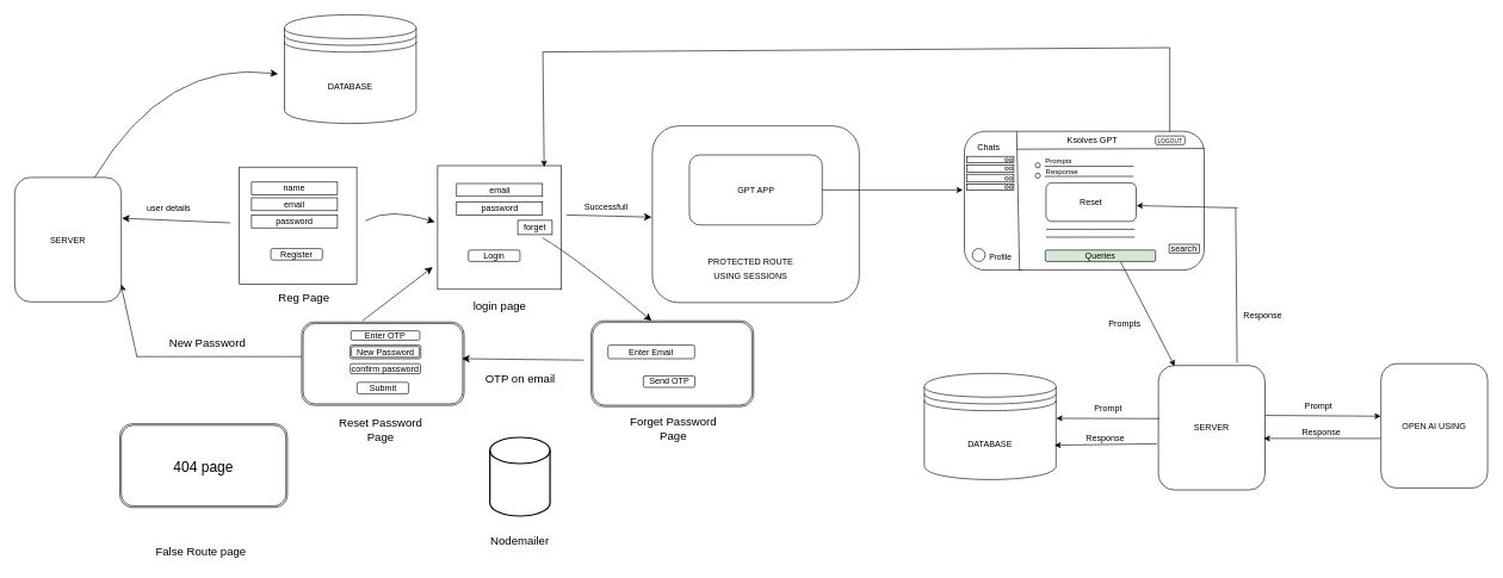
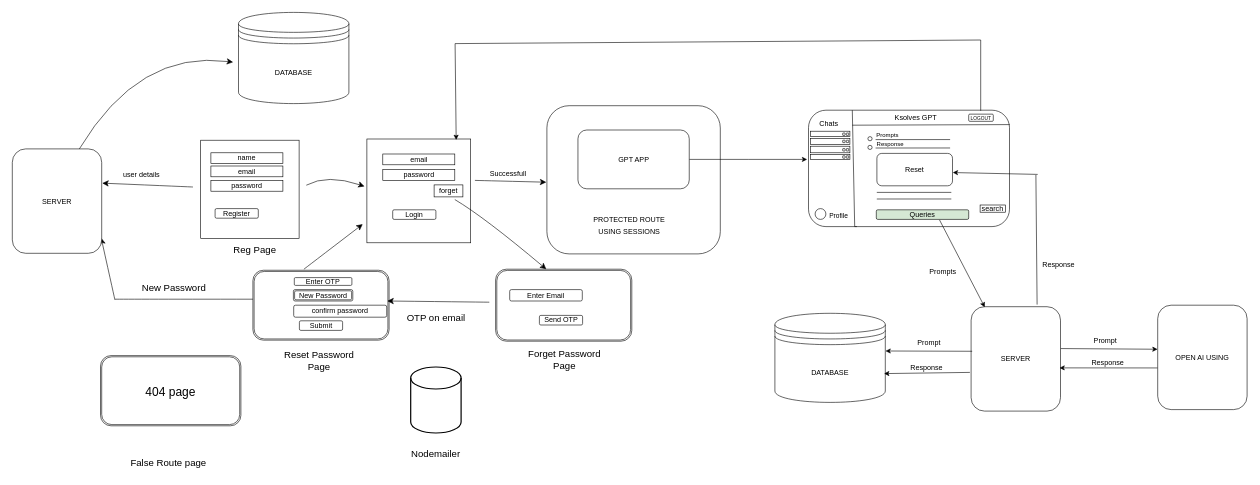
  <mxCell id="0" />
  <mxCell id="1" parent="0" />
  <mxCell id="2" value="" style="whiteSpace=wrap;html=1;aspect=fixed;" parent="1" vertex="1"><mxGeometry x="334" y="233" width="164" height="164" as="geometry" /></mxCell>
  <mxCell id="3" value="name" style="rounded=0;whiteSpace=wrap;html=1;" parent="1" vertex="1"><mxGeometry x="351" y="254" width="120" height="18" as="geometry" /></mxCell>
  <mxCell id="4" value="email" style="rounded=0;whiteSpace=wrap;html=1;" parent="1" vertex="1"><mxGeometry x="351" y="276" width="120" height="18" as="geometry" /></mxCell>
  <mxCell id="5" value="password" style="rounded=0;whiteSpace=wrap;html=1;" parent="1" vertex="1"><mxGeometry x="351" y="300" width="120" height="18" as="geometry" /></mxCell>
  <mxCell id="6" value="Reg Page" style="text;strokeColor=none;align=center;fillColor=none;html=1;verticalAlign=middle;whiteSpace=wrap;rounded=0;fontSize=16;" parent="1" vertex="1"><mxGeometry x="372" y="401" width="105" height="30" as="geometry" /></mxCell>
  <mxCell id="7" value="" style="endArrow=classic;html=1;rounded=0;fontSize=12;startSize=8;endSize=8;curved=1;" parent="1" edge="1"><mxGeometry width="50" height="50" relative="1" as="geometry"><mxPoint x="510" y="308" as="sourcePoint" /><mxPoint x="607" y="310" as="targetPoint" /><Array as="points"><mxPoint x="545" y="289" /></Array></mxGeometry></mxCell>
  <mxCell id="8" value="" style="whiteSpace=wrap;html=1;aspect=fixed;" parent="1" vertex="1"><mxGeometry x="611" y="231" width="173" height="173" as="geometry" /></mxCell>
  <mxCell id="9" value="email" style="rounded=0;whiteSpace=wrap;html=1;" parent="1" vertex="1"><mxGeometry x="637.5" y="256" width="120" height="18" as="geometry" /></mxCell>
  <mxCell id="10" value="password" style="rounded=0;whiteSpace=wrap;html=1;" parent="1" vertex="1"><mxGeometry x="637.5" y="282" width="120" height="18" as="geometry" /></mxCell>
- <mxCell id="11" value="login page" style="text;strokeColor=none;fillColor=none;html=1;align=center;verticalAlign=middle;whiteSpace=wrap;rounded=0;fontSize=16;" parent="1" vertex="1"><mxGeometry x="643.5" y="412" width="108" height="30" as="geometry" /></mxCell>
  <mxCell id="12" value="forget" style="rounded=0;whiteSpace=wrap;html=1;" parent="1" vertex="1"><mxGeometry x="723" y="307.5" width="48" height="20" as="geometry" /></mxCell>
  <mxCell id="13" value="" style="endArrow=classic;html=1;rounded=0;fontSize=12;startSize=8;endSize=8;curved=1;" parent="1" edge="1"><mxGeometry width="50" height="50" relative="1" as="geometry"><mxPoint x="791" y="300" as="sourcePoint" /><mxPoint x="910" y="303" as="targetPoint" /></mxGeometry></mxCell>
  <mxCell id="14" value="" style="shape=ext;double=1;rounded=1;whiteSpace=wrap;html=1;" parent="1" vertex="1"><mxGeometry x="825.5" y="448" width="227" height="120" as="geometry" /></mxCell>
  <mxCell id="15" value="Enter Email" style="rounded=1;whiteSpace=wrap;html=1;" parent="1" vertex="1"><mxGeometry x="849" y="482" width="121" height="19" as="geometry" /></mxCell>
- <mxCell id="16" value="Register" style="rounded=1;whiteSpace=wrap;html=1;" parent="1" vertex="1"><mxGeometry x="378" y="347" width="72" height="16" as="geometry" /></mxCell>
+ <mxCell id="16" value="Register" style="rounded=1;whiteSpace=wrap;html=1;" parent="1" vertex="1"><mxGeometry x="358" y="347" width="72" height="16" as="geometry" /></mxCell>
  <mxCell id="17" value="Login" style="rounded=1;whiteSpace=wrap;html=1;" parent="1" vertex="1"><mxGeometry x="654" y="349" width="72" height="16" as="geometry" /></mxCell>
  <mxCell id="18" value="Send OTP" style="rounded=1;whiteSpace=wrap;html=1;" parent="1" vertex="1"><mxGeometry x="898.5" y="525" width="72" height="16" as="geometry" /></mxCell>
  <mxCell id="19" value="Forget Password Page" style="text;strokeColor=none;fillColor=none;html=1;align=center;verticalAlign=middle;whiteSpace=wrap;rounded=0;fontSize=16;" parent="1" vertex="1"><mxGeometry x="874" y="578" width="133" height="39" as="geometry" /></mxCell>
  <mxCell id="20" value="" style="shape=ext;double=1;rounded=1;whiteSpace=wrap;html=1;" parent="1" vertex="1"><mxGeometry x="421" y="449.75" width="227" height="116.5" as="geometry" /></mxCell>
  <mxCell id="21" value="" style="endArrow=classic;html=1;rounded=0;fontSize=12;startSize=8;endSize=8;curved=1;entryX=0.372;entryY=0;entryDx=0;entryDy=0;entryPerimeter=0;" parent="1" target="14" edge="1"><mxGeometry width="50" height="50" relative="1" as="geometry"><mxPoint x="757.5" y="331.889" as="sourcePoint" /><mxPoint x="857.5" y="397" as="targetPoint" /><Array as="points"><mxPoint x="806.5" y="361" /></Array></mxGeometry></mxCell>
  <mxCell id="22" value="" style="endArrow=classic;html=1;rounded=0;fontSize=12;startSize=8;endSize=8;curved=1;" parent="1" edge="1"><mxGeometry width="50" height="50" relative="1" as="geometry"><mxPoint x="815" y="503" as="sourcePoint" /><mxPoint x="645" y="501" as="targetPoint" /></mxGeometry></mxCell>
  <mxCell id="23" value="OTP on email" style="text;html=1;align=center;verticalAlign=middle;resizable=0;points=[];autosize=1;strokeColor=none;fillColor=none;fontSize=16;" parent="1" vertex="1"><mxGeometry x="668" y="512" width="116" height="31" as="geometry" /></mxCell>
  <mxCell id="24" value="New Password" style="shape=ext;double=1;rounded=1;whiteSpace=wrap;html=1;" parent="1" vertex="1"><mxGeometry x="488.5" y="482" width="99" height="19" as="geometry" /></mxCell>
  <mxCell id="25" value="Submit" style="rounded=1;whiteSpace=wrap;html=1;" parent="1" vertex="1"><mxGeometry x="498.5" y="534" width="72" height="16" as="geometry" /></mxCell>
  <mxCell id="26" value="" style="endArrow=classic;html=1;rounded=0;fontSize=12;startSize=8;endSize=8;curved=1;" parent="1" edge="1"><mxGeometry width="50" height="50" relative="1" as="geometry"><mxPoint x="506" y="448" as="sourcePoint" /><mxPoint x="604" y="373" as="targetPoint" /></mxGeometry></mxCell>
  <mxCell id="27" value="Reset Password&lt;div&gt;Page&lt;/div&gt;" style="text;html=1;align=center;verticalAlign=middle;resizable=0;points=[];autosize=1;strokeColor=none;fillColor=none;fontSize=16;" parent="1" vertex="1"><mxGeometry x="463" y="575" width="135" height="50" as="geometry" /></mxCell>
  <mxCell id="28" value="DATABASE" style="shape=datastore;whiteSpace=wrap;html=1;" parent="1" vertex="1"><mxGeometry x="397" y="20" width="184" height="152" as="geometry" /></mxCell>
  <mxCell id="29" value="" style="endArrow=classic;html=1;rounded=0;fontSize=12;startSize=8;endSize=8;curved=1;entryX=1.006;entryY=0.328;entryDx=0;entryDy=0;entryPerimeter=0;" parent="1" target="45" edge="1"><mxGeometry width="50" height="50" relative="1" as="geometry"><mxPoint x="321" y="311" as="sourcePoint" /><mxPoint x="137" y="311" as="targetPoint" /></mxGeometry></mxCell>
  <mxCell id="30" value="user details" style="text;strokeColor=none;align=center;fillColor=none;html=1;verticalAlign=middle;whiteSpace=wrap;rounded=0;fontSize=12;" parent="1" vertex="1"><mxGeometry x="167" y="276" width="137" height="30" as="geometry" /></mxCell>
  <mxCell id="31" value="Successfull" style="text;html=1;align=center;verticalAlign=middle;resizable=0;points=[];autosize=1;strokeColor=none;fillColor=none;fontSize=12;" parent="1" vertex="1"><mxGeometry x="806" y="276" width="79" height="26" as="geometry" /></mxCell>
  <mxCell id="32" value="Enter OTP" style="rounded=1;whiteSpace=wrap;html=1;" parent="1" vertex="1"><mxGeometry x="490" y="462" width="96" height="13" as="geometry" /></mxCell>
  <mxCell id="33" value="New Password" style="text;html=1;align=center;verticalAlign=middle;resizable=0;points=[];autosize=1;strokeColor=none;fillColor=none;fontSize=16;" parent="1" vertex="1"><mxGeometry x="226" y="462" width="125" height="31" as="geometry" /></mxCell>
  <mxCell id="34" value="" style="endArrow=none;html=1;rounded=0;fontSize=12;startSize=8;endSize=8;curved=1;" parent="1" edge="1"><mxGeometry width="50" height="50" relative="1" as="geometry"><mxPoint x="191" y="498" as="sourcePoint" /><mxPoint x="421" y="498" as="targetPoint" /></mxGeometry></mxCell>
  <mxCell id="35" value="" style="endArrow=classic;html=1;rounded=0;fontSize=12;startSize=8;endSize=8;curved=1;entryX=0.994;entryY=0.852;entryDx=0;entryDy=0;entryPerimeter=0;" parent="1" target="45" edge="1"><mxGeometry width="50" height="50" relative="1" as="geometry"><mxPoint x="191" y="499" as="sourcePoint" /><mxPoint x="142" y="434" as="targetPoint" /></mxGeometry></mxCell>
  <mxCell id="36" value="&lt;font style=&quot;font-size: 20px;&quot;&gt;404 page&lt;/font&gt;" style="shape=ext;double=1;rounded=1;whiteSpace=wrap;html=1;" parent="1" vertex="1"><mxGeometry x="167" y="592" width="234" height="117" as="geometry" /></mxCell>
  <mxCell id="37" value="False Route page" style="text;html=1;align=center;verticalAlign=middle;resizable=0;points=[];autosize=1;strokeColor=none;fillColor=none;fontSize=16;" parent="1" vertex="1"><mxGeometry x="208" y="755" width="144" height="31" as="geometry" /></mxCell>
  <mxCell id="38" value="" style="strokeWidth=2;html=1;shape=mxgraph.flowchart.database;whiteSpace=wrap;" parent="1" vertex="1"><mxGeometry x="684" y="611" width="84" height="110" as="geometry" /></mxCell>
  <mxCell id="39" value="Nodemailer" style="text;strokeColor=none;align=center;fillColor=none;html=1;verticalAlign=middle;whiteSpace=wrap;rounded=0;fontSize=16;" parent="1" vertex="1"><mxGeometry x="673" y="740" width="106" height="30" as="geometry" /></mxCell>
- <mxCell id="40" value="confirm password" style="rounded=1;whiteSpace=wrap;html=1;" parent="1" vertex="1"><mxGeometry x="489" y="508" width="98" height="14" as="geometry" /></mxCell>
+ <mxCell id="40" value="confirm password" style="rounded=1;whiteSpace=wrap;html=1;" parent="1" vertex="1"><mxGeometry x="489" y="508" width="155" height="20" as="geometry" /></mxCell>
  <mxCell id="41" value="" style="rounded=1;whiteSpace=wrap;html=1;" parent="1" vertex="1"><mxGeometry x="911" y="175.5" width="289" height="247" as="geometry" /></mxCell>
  <mxCell id="42" style="edgeStyle=orthogonalEdgeStyle;rounded=0;orthogonalLoop=1;jettySize=auto;html=1;" edge="1" parent="1" source="43"><mxGeometry relative="1" as="geometry"><mxPoint x="1344.706" y="265" as="targetPoint" /></mxGeometry></mxCell>
  <mxCell id="43" value="GPT APP" style="rounded=1;whiteSpace=wrap;html=1;" parent="1" vertex="1"><mxGeometry x="962.75" y="216" width="185.5" height="98" as="geometry" /></mxCell>
  <mxCell id="44" value="&lt;font style=&quot;font-size: 12px;&quot;&gt;PROTECTED ROUTE USING SESSIONS&lt;/font&gt;" style="text;strokeColor=none;fillColor=none;html=1;align=center;verticalAlign=middle;whiteSpace=wrap;rounded=0;fontSize=16;" parent="1" vertex="1"><mxGeometry x="970.5" y="354" width="155" height="39" as="geometry" /></mxCell>
  <mxCell id="45" value="SERVER" style="rounded=1;whiteSpace=wrap;html=1;" parent="1" vertex="1"><mxGeometry x="20" y="247.5" width="149" height="174" as="geometry" /></mxCell>
  <mxCell id="46" style="edgeStyle=none;curved=1;rounded=0;orthogonalLoop=1;jettySize=auto;html=1;exitX=0.75;exitY=1;exitDx=0;exitDy=0;fontSize=12;startSize=8;endSize=8;" parent="1" source="36" target="36" edge="1"><mxGeometry relative="1" as="geometry" /></mxCell>
  <mxCell id="47" style="edgeStyle=none;curved=1;rounded=0;orthogonalLoop=1;jettySize=auto;html=1;exitX=0.75;exitY=0;exitDx=0;exitDy=0;fontSize=12;startSize=8;endSize=8;" parent="1" source="45" edge="1"><mxGeometry relative="1" as="geometry"><mxPoint x="388" y="103" as="targetPoint" /><Array as="points"><mxPoint x="231" y="82" /></Array></mxGeometry></mxCell>
  <mxCell id="48" value="" style="rounded=1;whiteSpace=wrap;html=1;movable=0;resizable=0;rotatable=0;deletable=0;editable=0;locked=1;connectable=0;" vertex="1" parent="1"><mxGeometry x="1347" y="183" width="335" height="194" as="geometry" /></mxCell>
  <mxCell id="49" value="" style="endArrow=none;html=1;rounded=0;" edge="1" parent="1"><mxGeometry width="50" height="50" relative="1" as="geometry"><mxPoint x="1420" y="183" as="sourcePoint" /><mxPoint x="1427.675" y="377" as="targetPoint" /><Array as="points"><mxPoint x="1424" y="377" /></Array></mxGeometry></mxCell>
  <mxCell id="50" value="" style="endArrow=none;html=1;rounded=0;entryX=1.001;entryY=0.17;entryDx=0;entryDy=0;entryPerimeter=0;" edge="1" parent="1"><mxGeometry width="50" height="50" relative="1" as="geometry"><mxPoint x="1420" y="208" as="sourcePoint" /><mxPoint x="1682.335" y="206.98" as="targetPoint" /></mxGeometry></mxCell>
  <mxCell id="51" value="Queries" style="rounded=1;whiteSpace=wrap;html=1;fillColor=#d5e8d4;" vertex="1" parent="1"><mxGeometry x="1460" y="349" width="154" height="16" as="geometry" /></mxCell>
  <mxCell id="52" value="search" style="rounded=0;whiteSpace=wrap;html=1;" vertex="1" parent="1"><mxGeometry x="1633" y="341" width="42" height="12" as="geometry" /></mxCell>
  <mxCell id="53" value="&lt;font style=&quot;font-size: 8px;&quot;&gt;LOGOUT&lt;/font&gt;" style="rounded=1;whiteSpace=wrap;html=1;" vertex="1" parent="1"><mxGeometry x="1614" y="189.57" width="41" height="12" as="geometry" /></mxCell>
  <mxCell id="54" value="" style="rounded=0;whiteSpace=wrap;html=1;movable=0;resizable=0;rotatable=0;deletable=0;editable=0;locked=1;connectable=0;" vertex="1" parent="1"><mxGeometry x="1350" y="218" width="66" height="9" as="geometry" /></mxCell>
  <mxCell id="55" value="" style="rounded=0;whiteSpace=wrap;html=1;" vertex="1" parent="1"><mxGeometry x="1350" y="257" width="66" height="8" as="geometry" /></mxCell>
  <mxCell id="56" value="" style="rounded=0;whiteSpace=wrap;html=1;" vertex="1" parent="1"><mxGeometry x="1350" y="243" width="66" height="11" as="geometry" /></mxCell>
  <mxCell id="57" value="" style="rounded=0;whiteSpace=wrap;html=1;" vertex="1" parent="1"><mxGeometry x="1350" y="230" width="66" height="10" as="geometry" /></mxCell>
  <mxCell id="58" value="Reset" style="rounded=1;whiteSpace=wrap;html=1;" vertex="1" parent="1"><mxGeometry x="1461" y="255" width="126" height="54" as="geometry" /></mxCell>
  <mxCell id="59" value="" style="endArrow=none;html=1;rounded=0;exitX=0.618;exitY=0.773;exitDx=0;exitDy=0;exitPerimeter=0;" edge="1" parent="1"><mxGeometry width="50" height="50" relative="1" as="geometry"><mxPoint x="1583.03" y="231.962" as="sourcePoint" /><mxPoint x="1458.831" y="232" as="targetPoint" /></mxGeometry></mxCell>
  <mxCell id="60" value="" style="endArrow=none;html=1;rounded=0;exitX=0.618;exitY=0.773;exitDx=0;exitDy=0;exitPerimeter=0;" edge="1" parent="1"><mxGeometry width="50" height="50" relative="1" as="geometry"><mxPoint x="1585.03" y="319.962" as="sourcePoint" /><mxPoint x="1460.831" y="320" as="targetPoint" /></mxGeometry></mxCell>
  <mxCell id="61" value="" style="endArrow=none;html=1;rounded=0;exitX=0.618;exitY=0.773;exitDx=0;exitDy=0;exitPerimeter=0;" edge="1" parent="1"><mxGeometry width="50" height="50" relative="1" as="geometry"><mxPoint x="1585.03" y="330.962" as="sourcePoint" /><mxPoint x="1460.831" y="331" as="targetPoint" /></mxGeometry></mxCell>
  <mxCell id="62" value="" style="ellipse;whiteSpace=wrap;html=1;aspect=fixed;" vertex="1" parent="1"><mxGeometry x="1358" y="347" width="18" height="18" as="geometry" /></mxCell>
  <mxCell id="63" value="Profile" style="endArrow=none;html=1;rounded=0;" edge="1" parent="1"><mxGeometry width="50" height="50" relative="1" as="geometry"><mxPoint x="1409" y="359" as="sourcePoint" /><mxPoint x="1384.831" y="359" as="targetPoint" /></mxGeometry></mxCell>
  <mxCell id="64" value="" style="rounded=1;whiteSpace=wrap;html=1;" vertex="1" parent="1"><mxGeometry x="1410" y="221" width="4" height="4" as="geometry" /></mxCell>
  <mxCell id="65" value="" style="rounded=1;whiteSpace=wrap;html=1;" vertex="1" parent="1"><mxGeometry x="1404" y="221" width="4" height="4" as="geometry" /></mxCell>
  <mxCell id="66" value="" style="rounded=1;whiteSpace=wrap;html=1;" vertex="1" parent="1"><mxGeometry x="1410" y="233" width="4" height="4" as="geometry" /></mxCell>
  <mxCell id="67" value="" style="rounded=1;whiteSpace=wrap;html=1;" vertex="1" parent="1"><mxGeometry x="1404" y="233" width="4" height="4" as="geometry" /></mxCell>
  <mxCell id="68" value="" style="rounded=1;whiteSpace=wrap;html=1;" vertex="1" parent="1"><mxGeometry x="1410" y="247" width="4" height="4" as="geometry" /></mxCell>
  <mxCell id="69" value="" style="rounded=1;whiteSpace=wrap;html=1;" vertex="1" parent="1"><mxGeometry x="1404" y="247" width="4" height="4" as="geometry" /></mxCell>
  <mxCell id="70" value="" style="rounded=1;whiteSpace=wrap;html=1;" vertex="1" parent="1"><mxGeometry x="1410" y="259" width="4" height="4" as="geometry" /></mxCell>
  <mxCell id="71" value="" style="rounded=1;whiteSpace=wrap;html=1;" vertex="1" parent="1"><mxGeometry x="1404" y="259" width="4" height="4" as="geometry" /></mxCell>
  <mxCell id="72" value="" style="ellipse;whiteSpace=wrap;html=1;aspect=fixed;" vertex="1" parent="1"><mxGeometry x="1446" y="227" width="7" height="7" as="geometry" /></mxCell>
  <mxCell id="73" value="" style="ellipse;whiteSpace=wrap;html=1;aspect=fixed;" vertex="1" parent="1"><mxGeometry x="1446" y="241.5" width="7" height="7" as="geometry" /></mxCell>
  <mxCell id="74" value="" style="endArrow=none;html=1;rounded=0;exitX=0.618;exitY=0.773;exitDx=0;exitDy=0;exitPerimeter=0;" edge="1" parent="1"><mxGeometry width="50" height="50" relative="1" as="geometry"><mxPoint x="1583.03" y="245.962" as="sourcePoint" /><mxPoint x="1458.831" y="246" as="targetPoint" /></mxGeometry></mxCell>
  <mxCell id="75" value="&lt;font style=&quot;font-size: 10px;&quot;&gt;Prompts&lt;/font&gt;" style="text;strokeColor=none;align=center;fillColor=none;html=1;verticalAlign=middle;whiteSpace=wrap;rounded=0;" vertex="1" parent="1"><mxGeometry x="1432" y="216" width="94" height="15" as="geometry" /></mxCell>
  <mxCell id="76" value="&lt;span style=&quot;font-size: 10px;&quot;&gt;Response&lt;/span&gt;" style="text;strokeColor=none;align=center;fillColor=none;html=1;verticalAlign=middle;whiteSpace=wrap;rounded=0;" vertex="1" parent="1"><mxGeometry x="1450" y="231" width="67" height="15" as="geometry" /></mxCell>
  <mxCell id="77" value="Ksolves GPT" style="text;strokeColor=none;align=center;fillColor=none;html=1;verticalAlign=middle;whiteSpace=wrap;rounded=0;" vertex="1" parent="1"><mxGeometry x="1462" y="180" width="128" height="30" as="geometry" /></mxCell>
  <mxCell id="78" value="SERVER" style="rounded=1;whiteSpace=wrap;html=1;" vertex="1" parent="1"><mxGeometry x="1618" y="510.5" width="149" height="174" as="geometry" /></mxCell>
  <mxCell id="79" value="DATABASE" style="shape=datastore;whiteSpace=wrap;html=1;" vertex="1" parent="1"><mxGeometry x="1291" y="521.5" width="184" height="148.5" as="geometry" /></mxCell>
  <mxCell id="80" value="OPEN AI USING" style="rounded=1;whiteSpace=wrap;html=1;" vertex="1" parent="1"><mxGeometry x="1929" y="508" width="149" height="174" as="geometry" /></mxCell>
  <mxCell id="81" value="" style="endArrow=classic;html=1;rounded=0;entryX=0.153;entryY=0.005;entryDx=0;entryDy=0;entryPerimeter=0;exitX=0.684;exitY=1.052;exitDx=0;exitDy=0;exitPerimeter=0;" edge="1" parent="1" source="51" target="78"><mxGeometry width="50" height="50" relative="1" as="geometry"><mxPoint x="1577" y="450" as="sourcePoint" /><mxPoint x="1627" y="400" as="targetPoint" /></mxGeometry></mxCell>
  <mxCell id="82" value="" style="endArrow=classic;html=1;rounded=0;entryX=1.004;entryY=0.591;entryDx=0;entryDy=0;entryPerimeter=0;" edge="1" parent="1" target="58"><mxGeometry width="50" height="50" relative="1" as="geometry"><mxPoint x="1729" y="290" as="sourcePoint" /><mxPoint x="1771" y="347" as="targetPoint" /></mxGeometry></mxCell>
  <mxCell id="83" value="" style="endArrow=none;html=1;rounded=0;" edge="1" parent="1"><mxGeometry width="50" height="50" relative="1" as="geometry"><mxPoint x="1728" y="507" as="sourcePoint" /><mxPoint x="1726" y="291" as="targetPoint" /></mxGeometry></mxCell>
  <mxCell id="84" value="Prompts" style="text;strokeColor=none;align=center;fillColor=none;html=1;verticalAlign=middle;whiteSpace=wrap;rounded=0;" vertex="1" parent="1"><mxGeometry x="1541.413" y="437.493" width="60" height="30" as="geometry" /></mxCell>
  <mxCell id="85" value="Response" style="text;strokeColor=none;align=center;fillColor=none;html=1;verticalAlign=middle;whiteSpace=wrap;rounded=0;" vertex="1" parent="1"><mxGeometry x="1733.969" y="424.9" width="60" height="30" as="geometry" /></mxCell>
  <mxCell id="86" value="" style="endArrow=classic;html=1;rounded=0;entryX=1.002;entryY=0.423;entryDx=0;entryDy=0;entryPerimeter=0;exitX=0.012;exitY=0.427;exitDx=0;exitDy=0;exitPerimeter=0;" edge="1" parent="1" source="78" target="79"><mxGeometry width="50" height="50" relative="1" as="geometry"><mxPoint x="1526" y="615" as="sourcePoint" /><mxPoint x="1576" y="565" as="targetPoint" /></mxGeometry></mxCell>
  <mxCell id="87" value="Prompt" style="text;strokeColor=none;align=center;fillColor=none;html=1;verticalAlign=middle;whiteSpace=wrap;rounded=0;" vertex="1" parent="1"><mxGeometry x="1517.709" y="555.271" width="60" height="30" as="geometry" /></mxCell>
  <mxCell id="88" value="" style="endArrow=classic;html=1;rounded=0;entryX=-0.002;entryY=0.422;entryDx=0;entryDy=0;entryPerimeter=0;exitX=1.004;exitY=0.401;exitDx=0;exitDy=0;exitPerimeter=0;" edge="1" parent="1" source="78" target="80"><mxGeometry width="50" height="50" relative="1" as="geometry"><mxPoint x="1791" y="602" as="sourcePoint" /><mxPoint x="1841" y="552" as="targetPoint" /></mxGeometry></mxCell>
  <mxCell id="89" value="Prompt" style="text;strokeColor=none;align=center;fillColor=none;html=1;verticalAlign=middle;whiteSpace=wrap;rounded=0;" vertex="1" parent="1"><mxGeometry x="1811.524" y="552.456" width="60" height="30" as="geometry" /></mxCell>
  <mxCell id="90" value="" style="endArrow=classic;html=1;rounded=0;entryX=0.989;entryY=0.586;entryDx=0;entryDy=0;entryPerimeter=0;exitX=-0.002;exitY=0.601;exitDx=0;exitDy=0;exitPerimeter=0;" edge="1" parent="1" source="80" target="78"><mxGeometry width="50" height="50" relative="1" as="geometry"><mxPoint x="1810" y="656" as="sourcePoint" /><mxPoint x="1860" y="606" as="targetPoint" /></mxGeometry></mxCell>
  <mxCell id="91" value="Response" style="text;strokeColor=none;align=center;fillColor=none;html=1;verticalAlign=middle;whiteSpace=wrap;rounded=0;" vertex="1" parent="1"><mxGeometry x="1815.635" y="588.9" width="60" height="30" as="geometry" /></mxCell>
  <mxCell id="92" value="" style="endArrow=classic;html=1;rounded=0;entryX=0.989;entryY=0.586;entryDx=0;entryDy=0;entryPerimeter=0;" edge="1" parent="1"><mxGeometry width="50" height="50" relative="1" as="geometry"><mxPoint x="1616" y="620" as="sourcePoint" /><mxPoint x="1473" y="622" as="targetPoint" /></mxGeometry></mxCell>
  <mxCell id="93" value="Response" style="text;strokeColor=none;align=center;fillColor=none;html=1;verticalAlign=middle;whiteSpace=wrap;rounded=0;" vertex="1" parent="1"><mxGeometry x="1513.821" y="597.123" width="60" height="30" as="geometry" /></mxCell>
  <mxCell id="94" value="" style="endArrow=classic;html=1;rounded=0;entryX=0.86;entryY=0.009;entryDx=0;entryDy=0;entryPerimeter=0;" edge="1" parent="1" target="8"><mxGeometry width="50" height="50" relative="1" as="geometry"><mxPoint x="1634" y="184" as="sourcePoint" /><mxPoint x="839" y="135" as="targetPoint" /><Array as="points"><mxPoint x="1634" y="66" /><mxPoint x="758" y="72" /></Array></mxGeometry></mxCell>
  <mxCell id="95" value="Chats" style="text;strokeColor=none;align=center;fillColor=none;html=1;verticalAlign=middle;whiteSpace=wrap;rounded=0;" vertex="1" parent="1"><mxGeometry x="1350.747" y="189.567" width="60" height="30" as="geometry" /></mxCell>
